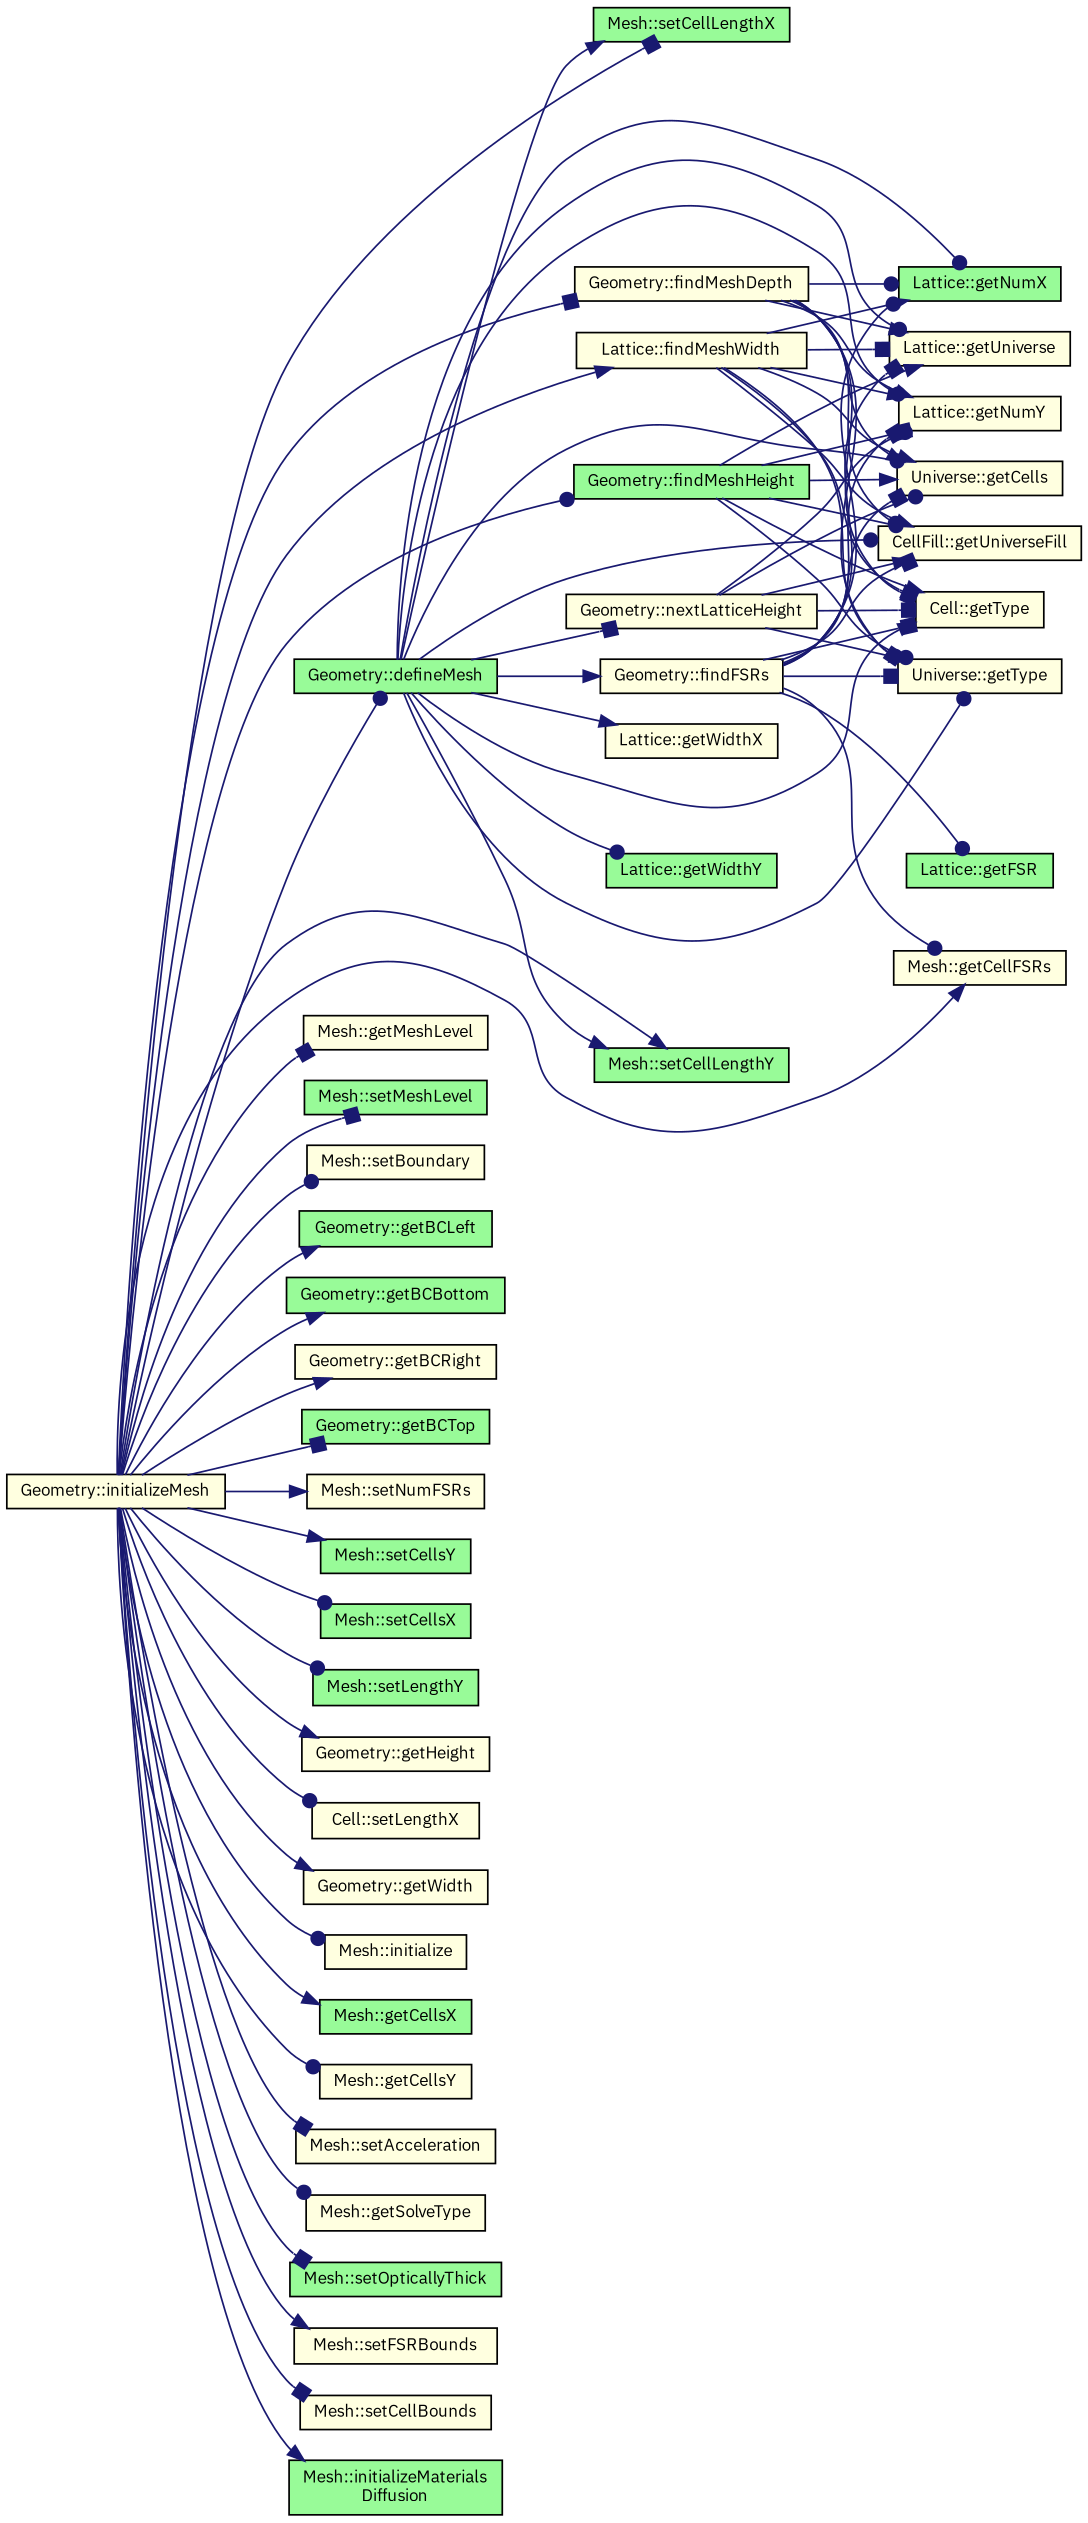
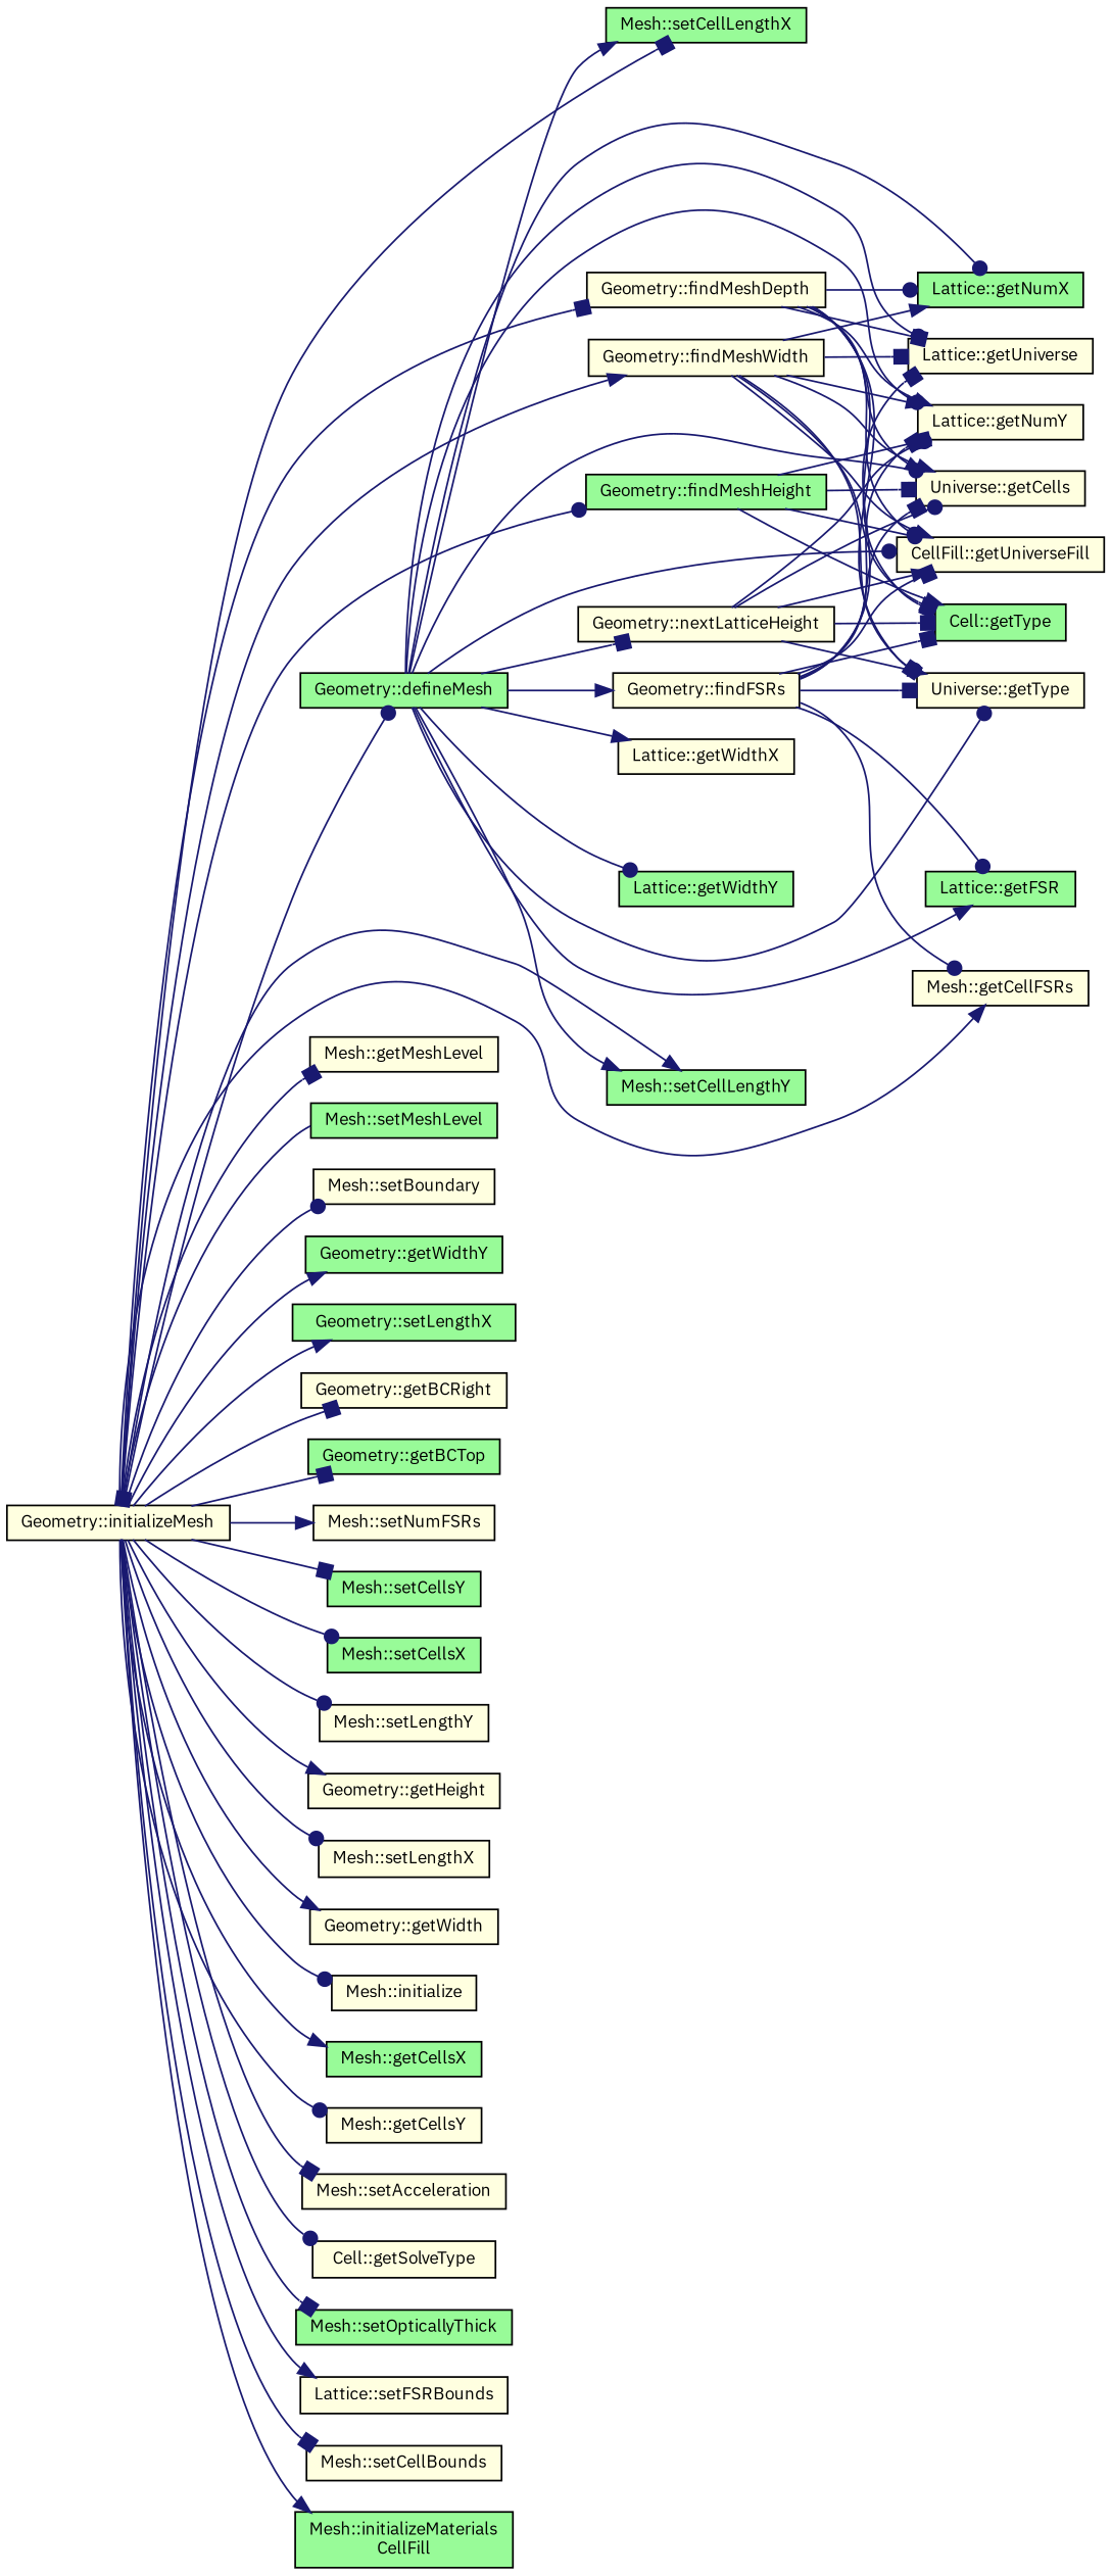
  digraph {
    fontname="IBM Plex Sans"
    rankdir=LR
    node [color=black fillcolor=lightyellow fontname="IBM Plex Sans" fontsize=10 shape=record style=filled]
    edge [arrowhead=normal color=midnightblue fontname="IBM Plex Sans" fontsize=10 labelfontname=Helvetica labelfontsize=10 style=solid]
    n1 [fontcolor=black height=0.2 label="Geometry::initializeMesh" width=0.4]
    n2 [height=0.2 label="Geometry::findMeshDepth" width=0.4]
    n3 [height=0.2 label="Mesh::getMeshLevel" width=0.4]
    n4 [fillcolor=palegreen height=0.2 label="Mesh::setMeshLevel" width=0.4]
    n5 [fillcolor=palegreen height=0.2 label="Geometry::findMeshHeight" width=0.4]
-   n6 [height=0.2 label="Lattice::findMeshWidth" width=0.4]
+   n6 [height=0.2 label="Geometry::findMeshWidth" width=0.4]
    n7 [height=0.2 label="Mesh::setBoundary" width=0.4]
-   n8 [fillcolor=palegreen height=0.2 label="Geometry::getBCLeft" width=0.4]
-   n9 [fillcolor=palegreen height=0.2 label="Geometry::getBCBottom" width=0.4]
+   n8 [fillcolor=palegreen height=0.2 label="Geometry::getWidthY" width=0.4]
+   n9 [fillcolor=palegreen height=0.2 label="Geometry::setLengthX" width=0.4]
    n10 [height=0.2 label="Geometry::getBCRight" width=0.4]
    n11 [fillcolor=palegreen height=0.2 label="Geometry::getBCTop" width=0.4]
    n12 [height=0.2 label="Mesh::setNumFSRs" width=0.4]
    n13 [fillcolor=palegreen height=0.2 label="Mesh::setCellsY" width=0.4]
    n14 [fillcolor=palegreen height=0.2 label="Mesh::setCellsX" width=0.4]
-   n15 [fillcolor=palegreen height=0.2 label="Mesh::setLengthY" width=0.4]
+   n15 [height=0.2 label="Mesh::setLengthY" width=0.4]
    n16 [height=0.2 label="Geometry::getHeight" width=0.4]
-   n17 [height=0.2 label="Cell::setLengthX" width=0.4]
+   n17 [height=0.2 label="Mesh::setLengthX" width=0.4]
    n18 [height=0.2 label="Geometry::getWidth" width=0.4]
    n19 [height=0.2 label="Mesh::initialize" width=0.4]
    n20 [fillcolor=palegreen height=0.2 label="Mesh::getCellsX" width=0.4]
    n21 [height=0.2 label="Mesh::getCellsY" width=0.4]
    n22 [height=0.2 label="Mesh::setAcceleration" width=0.4]
-   n23 [height=0.2 label="Mesh::getSolveType" width=0.4]
+   n23 [height=0.2 label="Cell::getSolveType" width=0.4]
    n24 [fillcolor=palegreen height=0.2 label="Mesh::setOpticallyThick" width=0.4]
    n25 [fillcolor=palegreen height=0.2 label="Geometry::defineMesh" width=0.4]
    n26 [height=0.2 label="Mesh::getCellFSRs" width=0.4]
    n27 [fillcolor=palegreen height=0.2 label="Mesh::setCellLengthX" width=0.4]
    n28 [fillcolor=palegreen height=0.2 label="Mesh::setCellLengthY" width=0.4]
-   n29 [height=0.2 label="Mesh::setFSRBounds" width=0.4]
+   n29 [height=0.2 label="Lattice::setFSRBounds" width=0.4]
    n30 [height=0.2 label="Mesh::setCellBounds" width=0.4]
-   n31 [fillcolor=palegreen height=0.2 label="Mesh::initializeMaterials\lDiffusion" width=0.4]
+   n31 [fillcolor=palegreen height=0.2 label="Mesh::initializeMaterials\lCellFill" width=0.4]
    n32 [height=0.2 label="Universe::getType" width=0.4]
    n33 [height=0.2 label="Universe::getCells" width=0.4]
-   n34 [height=0.2 label="Cell::getType" width=0.4]
+   n34 [fillcolor=palegreen height=0.2 label="Cell::getType" width=0.4]
    n35 [height=0.2 label="CellFill::getUniverseFill" width=0.4]
    n36 [fillcolor=palegreen height=0.2 label="Lattice::getNumX" width=0.4]
    n37 [height=0.2 label="Lattice::getNumY" width=0.4]
    n38 [height=0.2 label="Lattice::getUniverse" width=0.4]
    n39 [fillcolor=palegreen height=0.2 label="Lattice::getFSR" width=0.4]
    n40 [height=0.2 label="Geometry::findFSRs" width=0.4]
    n41 [height=0.2 label="Lattice::getWidthX" width=0.4]
    n42 [fillcolor=palegreen height=0.2 label="Lattice::getWidthY" width=0.4]
    n43 [height=0.2 label="Geometry::nextLatticeHeight" width=0.4]
    n1 -> n2 [arrowhead=box]
    n1 -> n3 [arrowhead=box]
-   n1 -> n4 [arrowhead=box]
+   n4 -> n1 [arrowhead=box]
    n1 -> n5 [arrowhead=dot]
    n1 -> n6
    n1 -> n7 [arrowhead=dot]
    n1 -> n8
    n1 -> n9
-   n1 -> n10
+   n1 -> n10 [arrowhead=box]
    n1 -> n11 [arrowhead=box]
    n1 -> n12
-   n1 -> n13
+   n1 -> n13 [arrowhead=box]
    n1 -> n14 [arrowhead=dot]
    n1 -> n15 [arrowhead=dot]
    n1 -> n16
    n1 -> n17 [arrowhead=dot]
    n1 -> n18
    n1 -> n19 [arrowhead=dot]
    n1 -> n20
    n1 -> n21 [arrowhead=dot]
    n1 -> n22 [arrowhead=box]
    n1 -> n23 [arrowhead=dot]
    n1 -> n24 [arrowhead=box]
    n1 -> n25 [arrowhead=dot]
    n1 -> n26
    n1 -> n27 [arrowhead=box]
    n1 -> n28
    n1 -> n29
    n1 -> n30 [arrowhead=box]
    n1 -> n31
    n2 -> n32 [arrowhead=box]
    n2 -> n33
    n2 -> n34 [arrowhead=box]
    n2 -> n35 [arrowhead=dot]
    n2 -> n36 [arrowhead=dot]
    n2 -> n37
-   n2 -> n38
-   n5 -> n32 [arrowhead=dot]
-   n5 -> n33
+   n2 -> n38 [arrowhead=box]
+   n5 -> n33 [arrowhead=box]
    n5 -> n34
    n5 -> n35 [arrowhead=dot]
    n5 -> n37 [arrowhead=box]
-   n5 -> n38
    n6 -> n32 [arrowhead=dot]
    n6 -> n33
    n6 -> n34 [arrowhead=box]
    n6 -> n35
    n6 -> n36
    n6 -> n37
    n6 -> n38 [arrowhead=box]
    n25 -> n27
    n25 -> n28
    n25 -> n32 [arrowhead=dot]
    n25 -> n33 [arrowhead=dot]
    n25 -> n35 [arrowhead=dot]
    n25 -> n36 [arrowhead=dot]
    n25 -> n37 [arrowhead=dot]
    n25 -> n38 [arrowhead=dot]
-   n25 -> n34
+   n25 -> n39
    n25 -> n40
    n25 -> n41
    n25 -> n42 [arrowhead=dot]
    n25 -> n43 [arrowhead=box]
    n40 -> n26 [arrowhead=dot]
    n40 -> n32 [arrowhead=box]
    n40 -> n33 [arrowhead=box]
    n40 -> n34 [arrowhead=box]
    n40 -> n35 [arrowhead=box]
-   n40 -> n36 [arrowhead=dot]
    n40 -> n37 [arrowhead=box]
    n40 -> n38 [arrowhead=box]
    n40 -> n39 [arrowhead=dot]
    n43 -> n32
    n43 -> n33 [arrowhead=dot]
    n43 -> n34 [arrowhead=box]
    n43 -> n35
    n43 -> n37 [arrowhead=dot]
  }
